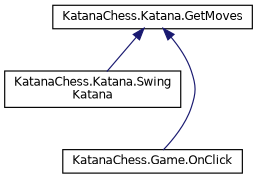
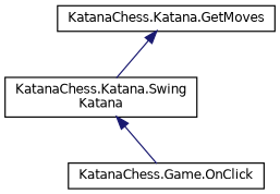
  digraph {
    rankdir=TB
    node [color=black fillcolor=white fontname=Helvetica fontsize=10 shape=record style=filled]
    edge [color=midnightblue dir=back fontname=Helvetica fontsize=10 labelfontname=Helvetica labelfontsize=10 style=solid]
    n1 [height=0.2 label="KatanaChess.Katana.GetMoves" width=0.4]
    n2 [height=0.2 label="KatanaChess.Katana.Swing\lKatana" width=0.4]
    n3 [height=0.2 label="KatanaChess.Game.OnClick" width=0.4]
    n1 -> n2
-   n1 -> n3
+   n2 -> n3
  }
